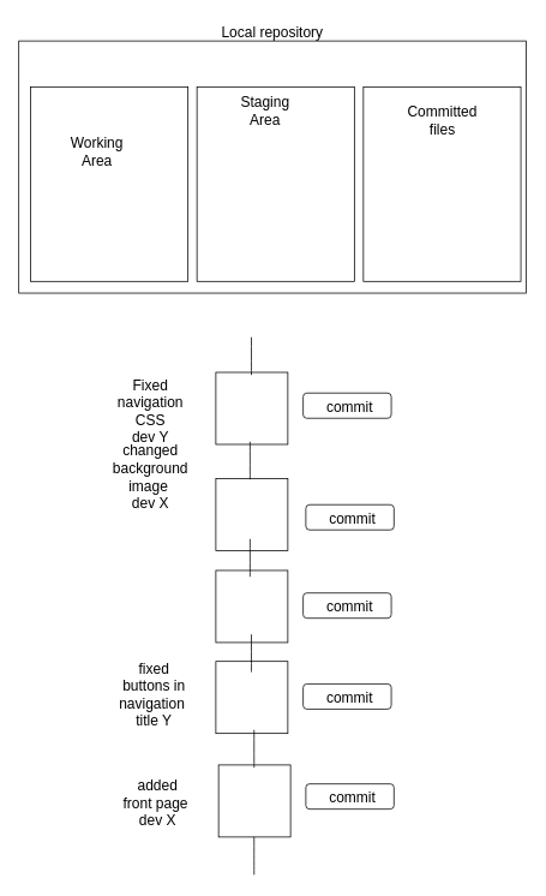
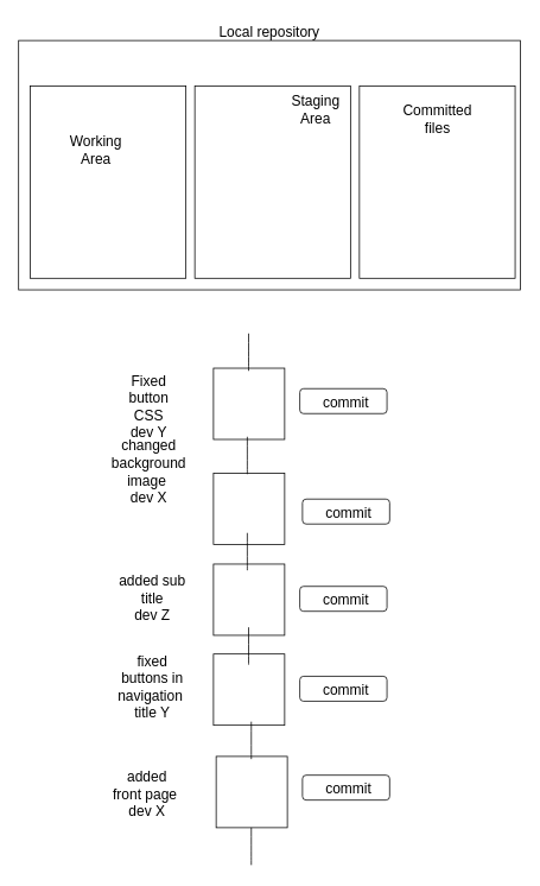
  <mxCell id="0" />
  <mxCell id="1" parent="0" />
  <mxCell id="2" value="" style="whiteSpace=wrap;html=1;aspect=fixed;fontSize=16;" vertex="1" parent="1"><mxGeometry x="239" y="531" width="80" height="80" as="geometry" /></mxCell>
  <mxCell id="3" value="" style="whiteSpace=wrap;html=1;aspect=fixed;fontSize=16;" vertex="1" parent="1"><mxGeometry x="239" y="413" width="80" height="80" as="geometry" /></mxCell>
  <mxCell id="4" value="" style="whiteSpace=wrap;html=1;aspect=fixed;fontSize=16;" vertex="1" parent="1"><mxGeometry x="239" y="633" width="80" height="80" as="geometry" /></mxCell>
  <mxCell id="5" value="" style="whiteSpace=wrap;html=1;aspect=fixed;fontSize=16;" vertex="1" parent="1"><mxGeometry x="239" y="734" width="80" height="80" as="geometry" /></mxCell>
  <mxCell id="6" value="" style="whiteSpace=wrap;html=1;aspect=fixed;fontSize=16;" vertex="1" parent="1"><mxGeometry x="242" y="849" width="80" height="80" as="geometry" /></mxCell>
  <mxCell id="7" value="" style="endArrow=none;html=1;rounded=0;fontSize=12;startSize=8;endSize=8;curved=1;" edge="1" parent="1"><mxGeometry width="50" height="50" relative="1" as="geometry"><mxPoint x="281.5" y="852" as="sourcePoint" /><mxPoint x="281.5" y="810" as="targetPoint" /><Array as="points"><mxPoint x="281.5" y="854" /></Array></mxGeometry></mxCell>
  <mxCell id="8" value="" style="endArrow=none;html=1;rounded=0;fontSize=12;startSize=8;endSize=8;curved=1;" edge="1" parent="1"><mxGeometry width="50" height="50" relative="1" as="geometry"><mxPoint x="278.5" y="746" as="sourcePoint" /><mxPoint x="278.5" y="704" as="targetPoint" /><Array as="points"><mxPoint x="278.5" y="748" /></Array></mxGeometry></mxCell>
  <mxCell id="9" value="" style="endArrow=none;html=1;rounded=0;fontSize=12;startSize=8;endSize=8;curved=1;" edge="1" parent="1"><mxGeometry width="50" height="50" relative="1" as="geometry"><mxPoint x="277" y="640" as="sourcePoint" /><mxPoint x="277" y="598" as="targetPoint" /><Array as="points"><mxPoint x="277" y="642" /></Array></mxGeometry></mxCell>
  <mxCell id="10" value="" style="endArrow=none;html=1;rounded=0;fontSize=12;startSize=8;endSize=8;curved=1;" edge="1" parent="1"><mxGeometry width="50" height="50" relative="1" as="geometry"><mxPoint x="277" y="532" as="sourcePoint" /><mxPoint x="277" y="490" as="targetPoint" /><Array as="points"><mxPoint x="277" y="534" /></Array></mxGeometry></mxCell>
  <mxCell id="11" value="" style="endArrow=none;html=1;rounded=0;fontSize=12;startSize=8;endSize=8;curved=1;" edge="1" parent="1"><mxGeometry width="50" height="50" relative="1" as="geometry"><mxPoint x="281.5" y="971" as="sourcePoint" /><mxPoint x="281.5" y="929" as="targetPoint" /><Array as="points"><mxPoint x="281.5" y="973" /></Array></mxGeometry></mxCell>
  <mxCell id="12" value="" style="endArrow=none;html=1;rounded=0;fontSize=12;startSize=8;endSize=8;curved=1;" edge="1" parent="1"><mxGeometry width="50" height="50" relative="1" as="geometry"><mxPoint x="278.5" y="416" as="sourcePoint" /><mxPoint x="278.5" y="374" as="targetPoint" /><Array as="points"><mxPoint x="278.5" y="418" /></Array></mxGeometry></mxCell>
- <mxCell id="13" value="added front page&amp;nbsp;&lt;br&gt;dev X" style="text;strokeColor=none;fillColor=none;html=1;align=center;verticalAlign=middle;whiteSpace=wrap;rounded=0;fontSize=16;" vertex="1" parent="1"><mxGeometry x="135" y="860" width="79" height="62" as="geometry" /></mxCell>
+ <mxCell id="13" value="added front page&amp;nbsp;&lt;br&gt;dev X" style="text;strokeColor=none;fillColor=none;html=1;align=center;verticalAlign=middle;whiteSpace=wrap;rounded=0;fontSize=16;" vertex="1" parent="1"><mxGeometry x="125" y="860" width="79" height="62" as="geometry" /></mxCell>
  <mxCell id="14" value="fixed buttons in navigation&amp;nbsp;&lt;br&gt;title Y" style="text;strokeColor=none;fillColor=none;html=1;align=center;verticalAlign=middle;whiteSpace=wrap;rounded=0;fontSize=16;" vertex="1" parent="1"><mxGeometry x="131" y="740" width="79" height="62" as="geometry" /></mxCell>
+ <mxCell id="15" value="added sub title&lt;br&gt;dev Z" style="text;strokeColor=none;fillColor=none;html=1;align=center;verticalAlign=middle;whiteSpace=wrap;rounded=0;fontSize=16;" vertex="1" parent="1"><mxGeometry x="131" y="640" width="79" height="62" as="geometry" /></mxCell>
  <mxCell id="16" value="changed background image&amp;nbsp;&lt;br&gt;dev X" style="text;strokeColor=none;fillColor=none;html=1;align=center;verticalAlign=middle;whiteSpace=wrap;rounded=0;fontSize=16;" vertex="1" parent="1"><mxGeometry x="127" y="498" width="79" height="62" as="geometry" /></mxCell>
- <mxCell id="17" value="Fixed navigation CSS&lt;br&gt;dev Y" style="text;strokeColor=none;fillColor=none;html=1;align=center;verticalAlign=middle;whiteSpace=wrap;rounded=0;fontSize=16;" vertex="1" parent="1"><mxGeometry x="127" y="425" width="79" height="62" as="geometry" /></mxCell>
+ <mxCell id="17" value="Fixed button CSS&lt;br&gt;dev Y" style="text;strokeColor=none;fillColor=none;html=1;align=center;verticalAlign=middle;whiteSpace=wrap;rounded=0;fontSize=16;" vertex="1" parent="1"><mxGeometry x="127" y="425" width="79" height="62" as="geometry" /></mxCell>
  <mxCell id="18" value="" style="rounded=1;whiteSpace=wrap;html=1;fontSize=16;" vertex="1" parent="1"><mxGeometry x="336" y="436" width="98" height="28" as="geometry" /></mxCell>
  <mxCell id="19" value="commit" style="text;strokeColor=none;fillColor=none;html=1;align=center;verticalAlign=middle;whiteSpace=wrap;rounded=0;fontSize=16;" vertex="1" parent="1"><mxGeometry x="358" y="436" width="60" height="30" as="geometry" /></mxCell>
  <mxCell id="20" value="" style="rounded=1;whiteSpace=wrap;html=1;fontSize=16;" vertex="1" parent="1"><mxGeometry x="339" y="870" width="98" height="28" as="geometry" /></mxCell>
  <mxCell id="21" value="commit" style="text;strokeColor=none;fillColor=none;html=1;align=center;verticalAlign=middle;whiteSpace=wrap;rounded=0;fontSize=16;" vertex="1" parent="1"><mxGeometry x="361" y="870" width="60" height="30" as="geometry" /></mxCell>
  <mxCell id="22" value="" style="rounded=1;whiteSpace=wrap;html=1;fontSize=16;" vertex="1" parent="1"><mxGeometry x="336" y="759" width="98" height="28" as="geometry" /></mxCell>
  <mxCell id="23" value="commit" style="text;strokeColor=none;fillColor=none;html=1;align=center;verticalAlign=middle;whiteSpace=wrap;rounded=0;fontSize=16;" vertex="1" parent="1"><mxGeometry x="358" y="759" width="60" height="30" as="geometry" /></mxCell>
  <mxCell id="24" value="" style="rounded=1;whiteSpace=wrap;html=1;fontSize=16;" vertex="1" parent="1"><mxGeometry x="336" y="658" width="98" height="28" as="geometry" /></mxCell>
  <mxCell id="25" value="commit" style="text;strokeColor=none;fillColor=none;html=1;align=center;verticalAlign=middle;whiteSpace=wrap;rounded=0;fontSize=16;" vertex="1" parent="1"><mxGeometry x="358" y="658" width="60" height="30" as="geometry" /></mxCell>
  <mxCell id="26" value="" style="rounded=1;whiteSpace=wrap;html=1;fontSize=16;" vertex="1" parent="1"><mxGeometry x="339" y="560" width="98" height="28" as="geometry" /></mxCell>
  <mxCell id="27" value="commit" style="text;strokeColor=none;fillColor=none;html=1;align=center;verticalAlign=middle;whiteSpace=wrap;rounded=0;fontSize=16;" vertex="1" parent="1"><mxGeometry x="361" y="560" width="60" height="30" as="geometry" /></mxCell>
  <mxCell id="28" value="" style="rounded=0;whiteSpace=wrap;html=1;fontSize=16;" vertex="1" parent="1"><mxGeometry x="20" y="45" width="564" height="280" as="geometry" /></mxCell>
  <mxCell id="29" value="" style="rounded=0;whiteSpace=wrap;html=1;fontSize=16;" vertex="1" parent="1"><mxGeometry x="33" y="96" width="175" height="216" as="geometry" /></mxCell>
  <mxCell id="30" value="" style="rounded=0;whiteSpace=wrap;html=1;fontSize=16;" vertex="1" parent="1"><mxGeometry x="218" y="96" width="175" height="216" as="geometry" /></mxCell>
  <mxCell id="31" value="" style="rounded=0;whiteSpace=wrap;html=1;fontSize=16;" vertex="1" parent="1"><mxGeometry x="403" y="96" width="175" height="216" as="geometry" /></mxCell>
  <mxCell id="32" value="Working Area" style="text;strokeColor=none;fillColor=none;html=1;align=center;verticalAlign=middle;whiteSpace=wrap;rounded=0;fontSize=16;" vertex="1" parent="1"><mxGeometry x="77" y="153" width="60" height="30" as="geometry" /></mxCell>
- <mxCell id="33" value="Staging Area" style="text;strokeColor=none;fillColor=none;html=1;align=center;verticalAlign=middle;whiteSpace=wrap;rounded=0;fontSize=16;" vertex="1" parent="1"><mxGeometry x="264" y="108" width="60" height="30" as="geometry" /></mxCell>
+ <mxCell id="33" value="Staging Area" style="text;strokeColor=none;fillColor=none;html=1;align=center;verticalAlign=middle;whiteSpace=wrap;rounded=0;fontSize=16;" vertex="1" parent="1"><mxGeometry x="324" y="108" width="60" height="30" as="geometry" /></mxCell>
  <mxCell id="34" value="Committed files" style="text;strokeColor=none;fillColor=none;html=1;align=center;verticalAlign=middle;whiteSpace=wrap;rounded=0;fontSize=16;" vertex="1" parent="1"><mxGeometry x="460.5" y="119" width="60" height="30" as="geometry" /></mxCell>
  <mxCell id="35" value="Local repository" style="text;strokeColor=none;fillColor=none;html=1;align=center;verticalAlign=middle;whiteSpace=wrap;rounded=0;fontSize=16;" vertex="1" parent="1"><mxGeometry x="188" y="20" width="228" height="30" as="geometry" /></mxCell>
